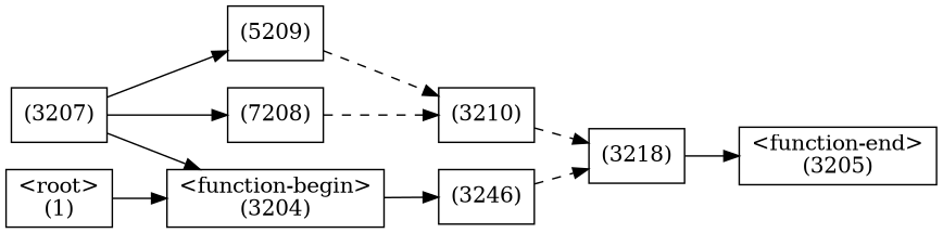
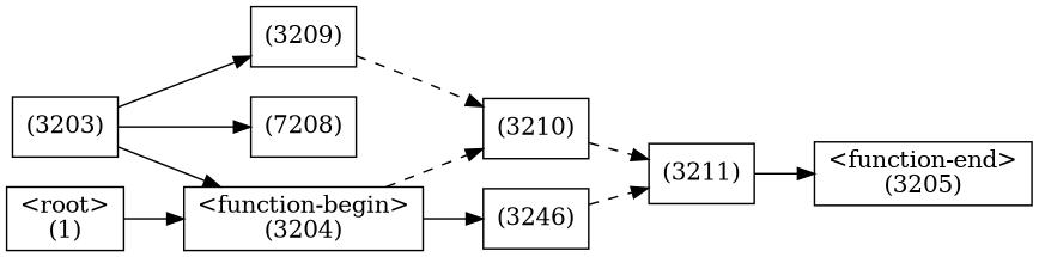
  digraph {
    rankdir=LR
    node [shape=box]
    edge [style=solid]
-   n1 [label="(3218)"]
+   n1 [label="(3211)"]
    n2 [label="<function-end>\n(3205)"]
    n3 [label="(3210)"]
    n4 [label="(3246)"]
-   n5 [label="(5209)"]
+   n5 [label="(3209)"]
    n6 [label="(7208)"]
-   n7 [label="(3207)"]
+   n7 [label="(3203)"]
    n8 [label="<function-begin>\n(3204)"]
    n9 [label="<root>\n(1)"]
    n1 -> n2
    n3 -> n1 [style=dashed]
    n4 -> n1 [style=dashed]
    n5 -> n3 [style=dashed]
-   n6 -> n3 [style=dashed]
+   n8 -> n3 [style=dashed]
    n7 -> n5
    n7 -> n6
    n7 -> n8
    n8 -> n4
    n9 -> n8
  }
